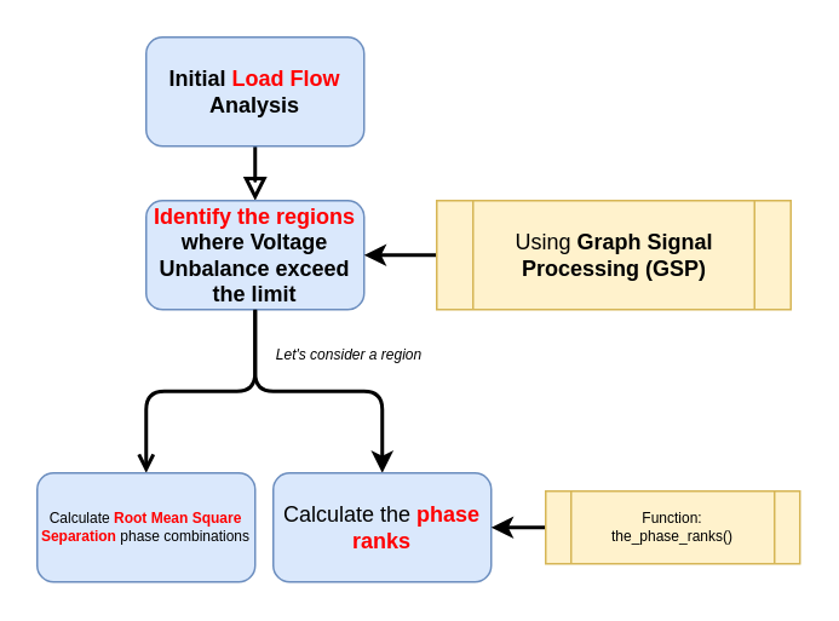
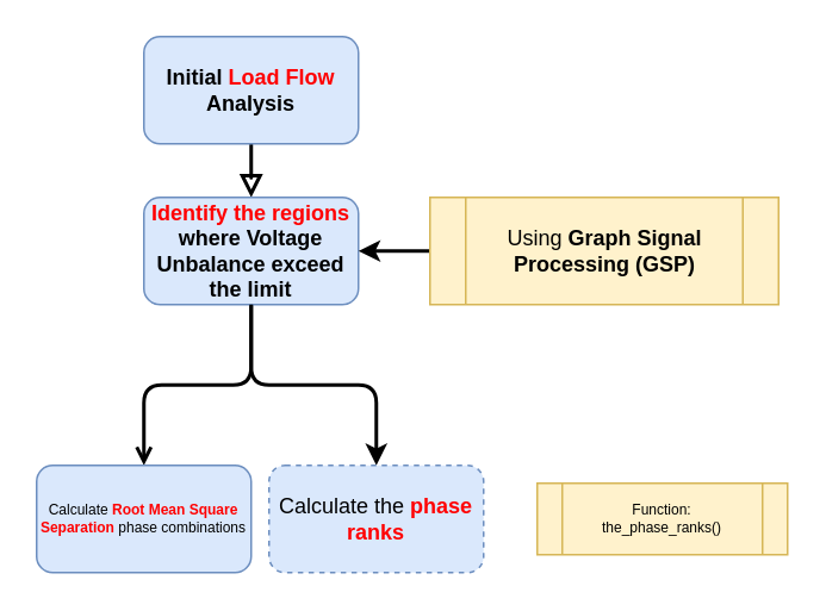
  <mxCell id="0" />
  <mxCell id="1" parent="0" />
  <mxCell id="2" value="" style="rounded=1;html=1;jettySize=auto;orthogonalLoop=1;fontSize=11;endArrow=block;endFill=0;endSize=8;strokeWidth=2;shadow=0;labelBackgroundColor=none;edgeStyle=orthogonalEdgeStyle;" parent="1" source="3" edge="1"><mxGeometry relative="1" as="geometry"><mxPoint x="140" y="110" as="targetPoint" /></mxGeometry></mxCell>
  <mxCell id="3" value="&lt;b&gt;Initial &lt;font color=&quot;#ff0000&quot;&gt;Load Flow&lt;/font&gt; Analysis&lt;/b&gt;" style="rounded=1;whiteSpace=wrap;html=1;fontSize=12;glass=0;strokeWidth=1;shadow=0;fillColor=#dae8fc;strokeColor=#6c8ebf;" parent="1" vertex="1"><mxGeometry x="80" y="20" width="120" height="60" as="geometry" /></mxCell>
  <mxCell id="4" value="" style="edgeStyle=orthogonalEdgeStyle;rounded=1;orthogonalLoop=1;jettySize=auto;html=1;strokeWidth=2;" edge="1" parent="1" source="5" target="6"><mxGeometry relative="1" as="geometry" /></mxCell>
  <mxCell id="5" value="&lt;b&gt;&lt;font color=&quot;#ff0000&quot;&gt;Identify the regions&lt;/font&gt; where Voltage Unbalance exceed the limit&lt;/b&gt;" style="rounded=1;whiteSpace=wrap;html=1;fillColor=#dae8fc;strokeColor=#6c8ebf;" vertex="1" parent="1"><mxGeometry x="80" y="110" width="120" height="60" as="geometry" /></mxCell>
- <mxCell id="6" value="Calculate the &lt;b&gt;&lt;font color=&quot;#ff0000&quot;&gt;phase ranks&lt;/font&gt;&lt;/b&gt;" style="rounded=1;whiteSpace=wrap;html=1;fillColor=#dae8fc;strokeColor=#6c8ebf;" vertex="1" parent="1"><mxGeometry x="150" y="260" width="120" height="60" as="geometry" /></mxCell>
+ <mxCell id="6" value="Calculate the &lt;b&gt;&lt;font color=&quot;#ff0000&quot;&gt;phase ranks&lt;/font&gt;&lt;/b&gt;" style="rounded=1;whiteSpace=wrap;html=1;fillColor=#dae8fc;strokeColor=#6c8ebf;dashed=1;" vertex="1" parent="1"><mxGeometry x="150" y="260" width="120" height="60" as="geometry" /></mxCell>
  <mxCell id="7" value="" style="edgeStyle=orthogonalEdgeStyle;rounded=1;orthogonalLoop=1;jettySize=auto;html=1;strokeWidth=2;" edge="1" parent="1" source="8" target="5"><mxGeometry relative="1" as="geometry" /></mxCell>
  <mxCell id="8" value="Using &lt;b&gt;Graph Signal Processing (GSP)&lt;/b&gt;" style="shape=process;whiteSpace=wrap;html=1;backgroundOutline=1;fillColor=#fff2cc;strokeColor=#d6b656;" vertex="1" parent="1"><mxGeometry x="240" y="110" width="195" height="60" as="geometry" /></mxCell>
- <mxCell id="9" value="&lt;font style=&quot;font-size: 8px&quot;&gt;&lt;i&gt;Let's consider a region&lt;/i&gt;&lt;/font&gt;" style="text;html=1;strokeColor=none;fillColor=none;align=center;verticalAlign=middle;whiteSpace=wrap;rounded=0;fontSize=8;" vertex="1" parent="1"><mxGeometry x="142" y="185" width="100" height="20" as="geometry" /></mxCell>
- <mxCell id="10" value="" style="edgeStyle=orthogonalEdgeStyle;rounded=1;orthogonalLoop=1;jettySize=auto;html=1;strokeWidth=2;fontSize=8;" edge="1" parent="1" source="11" target="6"><mxGeometry relative="1" as="geometry" /></mxCell>
  <mxCell id="11" value="Function:&lt;br&gt;the_phase_ranks()" style="shape=process;whiteSpace=wrap;html=1;backgroundOutline=1;fontSize=8;fillColor=#fff2cc;strokeColor=#d6b656;" vertex="1" parent="1"><mxGeometry x="300" y="270" width="140" height="40" as="geometry" /></mxCell>
  <mxCell id="12" value="" style="edgeStyle=orthogonalEdgeStyle;rounded=1;orthogonalLoop=1;jettySize=auto;html=1;strokeWidth=2;fontSize=8;entryX=0.5;entryY=1;entryDx=0;entryDy=0;startArrow=open;startFill=0;endArrow=none;endFill=0;" edge="1" parent="1" source="13" target="5"><mxGeometry relative="1" as="geometry"><mxPoint x="80" y="180" as="targetPoint" /></mxGeometry></mxCell>
  <mxCell id="13" value="Calculate &lt;b&gt;&lt;font color=&quot;#ff0000&quot;&gt;Root Mean Square Separation&lt;/font&gt;&lt;/b&gt; phase combinations" style="rounded=1;whiteSpace=wrap;html=1;fontSize=8;fillColor=#dae8fc;strokeColor=#6c8ebf;" vertex="1" parent="1"><mxGeometry x="20" y="260" width="120" height="60" as="geometry" /></mxCell>
